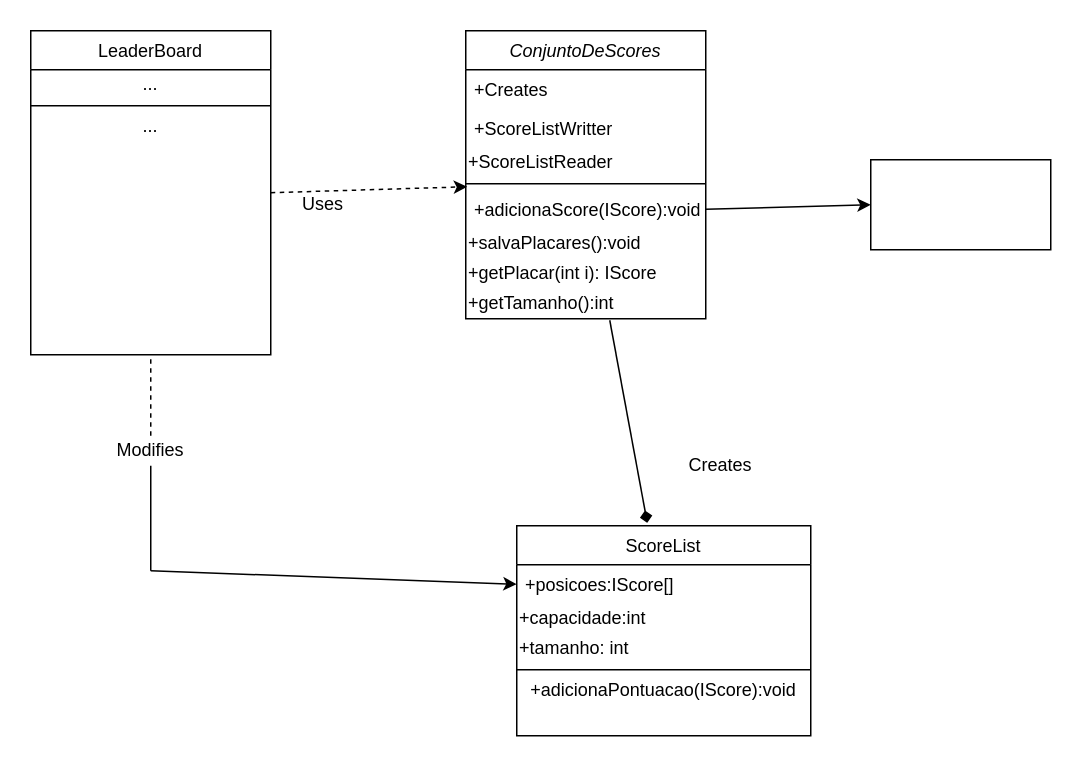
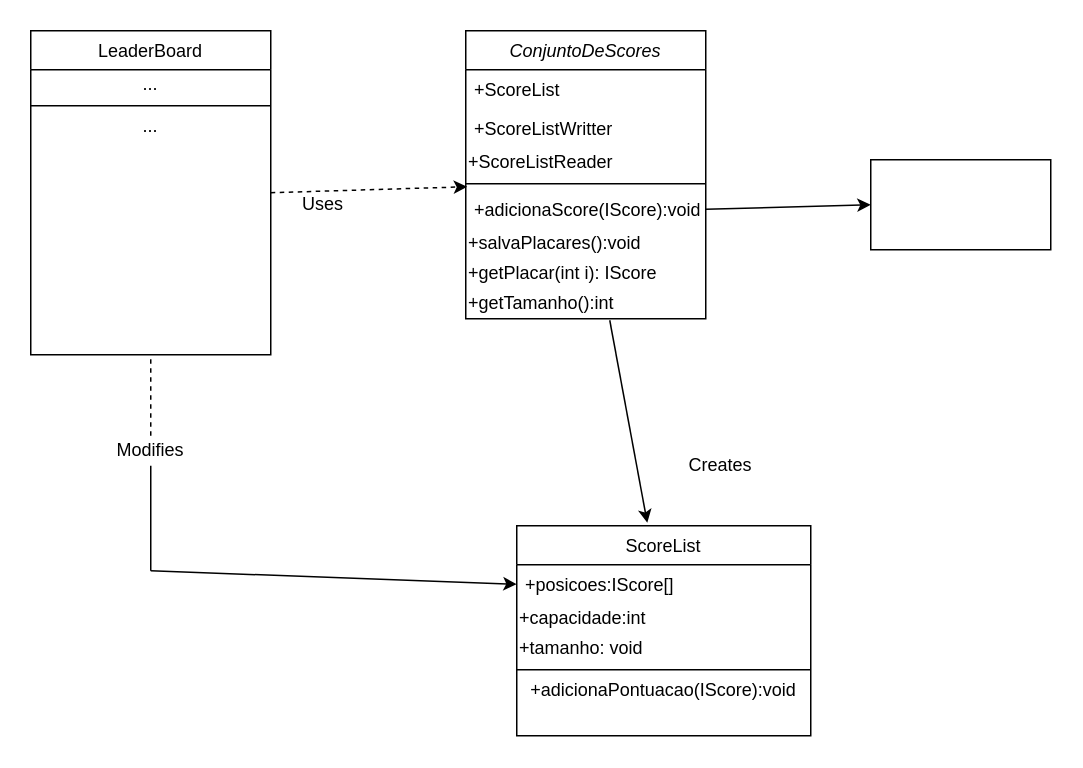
  <mxCell id="0" />
  <mxCell id="1" parent="0" />
  <mxCell id="2" value="" style="endArrow=classic;html=1;exitX=1;exitY=0.5;exitDx=0;exitDy=0;entryX=0.006;entryY=-0.077;entryDx=0;entryDy=0;entryPerimeter=0;dashed=1;" edge="1" parent="1" source="3" target="12"><mxGeometry width="50" height="50" relative="1" as="geometry"><mxPoint x="180" y="170" as="sourcePoint" /><mxPoint x="230" y="120" as="targetPoint" /></mxGeometry></mxCell>
  <mxCell id="3" value="LeaderBoard" style="swimlane;fontStyle=0;align=center;verticalAlign=top;childLayout=stackLayout;horizontal=1;startSize=26;horizontalStack=0;resizeParent=1;resizeLast=0;collapsible=1;marginBottom=0;rounded=0;shadow=0;strokeWidth=1;" parent="1" vertex="1"><mxGeometry x="20" y="20" width="160" height="216" as="geometry"><mxRectangle x="550" y="140" width="160" height="26" as="alternateBounds" /></mxGeometry></mxCell>
  <mxCell id="4" value="..." style="text;html=1;strokeColor=none;fillColor=none;align=center;verticalAlign=middle;whiteSpace=wrap;rounded=0;" vertex="1" parent="3"><mxGeometry y="26" width="160" height="20" as="geometry" /></mxCell>
  <mxCell id="5" value="" style="line;html=1;strokeWidth=1;align=left;verticalAlign=middle;spacingTop=-1;spacingLeft=3;spacingRight=3;rotatable=0;labelPosition=right;points=[];portConstraint=eastwest;" parent="3" vertex="1"><mxGeometry y="46" width="160" height="8" as="geometry" /></mxCell>
  <mxCell id="6" value="..." style="text;html=1;strokeColor=none;fillColor=none;align=center;verticalAlign=middle;whiteSpace=wrap;rounded=0;" vertex="1" parent="3"><mxGeometry y="54" width="160" height="20" as="geometry" /></mxCell>
  <mxCell id="7" value="ConjuntoDeScores" style="swimlane;fontStyle=2;align=center;verticalAlign=top;childLayout=stackLayout;horizontal=1;startSize=26;horizontalStack=0;resizeParent=1;resizeLast=0;collapsible=1;marginBottom=0;rounded=0;shadow=0;strokeWidth=1;" parent="1" vertex="1"><mxGeometry x="310" y="20" width="160" height="192" as="geometry"><mxRectangle x="230" y="140" width="160" height="26" as="alternateBounds" /></mxGeometry></mxCell>
- <mxCell id="8" value="+Creates" style="text;align=left;verticalAlign=top;spacingLeft=4;spacingRight=4;overflow=hidden;rotatable=0;points=[[0,0.5],[1,0.5]];portConstraint=eastwest;rounded=0;shadow=0;html=0;" parent="7" vertex="1"><mxGeometry y="26" width="160" height="26" as="geometry" /></mxCell>
+ <mxCell id="8" value="+ScoreList" style="text;align=left;verticalAlign=top;spacingLeft=4;spacingRight=4;overflow=hidden;rotatable=0;points=[[0,0.5],[1,0.5]];portConstraint=eastwest;rounded=0;shadow=0;html=0;" parent="7" vertex="1"><mxGeometry y="26" width="160" height="26" as="geometry" /></mxCell>
  <mxCell id="9" value="+ScoreListWritter" style="text;align=left;verticalAlign=top;spacingLeft=4;spacingRight=4;overflow=hidden;rotatable=0;points=[[0,0.5],[1,0.5]];portConstraint=eastwest;rounded=0;shadow=0;html=0;" parent="7" vertex="1"><mxGeometry y="52" width="160" height="26" as="geometry" /></mxCell>
  <mxCell id="10" value="+ScoreListReader" style="text;html=1;strokeColor=none;fillColor=none;align=left;verticalAlign=middle;whiteSpace=wrap;rounded=0;rotation=0;" vertex="1" parent="7"><mxGeometry y="78" width="160" height="20" as="geometry" /></mxCell>
  <mxCell id="11" value="" style="line;html=1;strokeWidth=1;align=left;verticalAlign=middle;spacingTop=-1;spacingLeft=3;spacingRight=3;rotatable=0;labelPosition=right;points=[];portConstraint=eastwest;" parent="7" vertex="1"><mxGeometry y="98" width="160" height="8" as="geometry" /></mxCell>
  <mxCell id="12" value="+adicionaScore(IScore):void" style="text;align=left;verticalAlign=top;spacingLeft=4;spacingRight=4;overflow=hidden;rotatable=0;points=[[0,0.5],[1,0.5]];portConstraint=eastwest;" vertex="1" parent="7"><mxGeometry y="106" width="160" height="26" as="geometry" /></mxCell>
  <mxCell id="13" value="+salvaPlacares():void" style="text;html=1;strokeColor=none;fillColor=none;align=left;verticalAlign=middle;whiteSpace=wrap;rounded=0;" vertex="1" parent="7"><mxGeometry y="132" width="160" height="20" as="geometry" /></mxCell>
  <mxCell id="14" value="+getPlacar(int i): IScore" style="text;html=1;strokeColor=none;fillColor=none;align=left;verticalAlign=middle;whiteSpace=wrap;rounded=0;" vertex="1" parent="7"><mxGeometry y="152" width="160" height="20" as="geometry" /></mxCell>
  <mxCell id="15" value="+getTamanho():int" style="text;html=1;strokeColor=none;fillColor=none;align=left;verticalAlign=middle;whiteSpace=wrap;rounded=0;" vertex="1" parent="7"><mxGeometry y="172" width="160" height="20" as="geometry" /></mxCell>
  <mxCell id="16" value="Uses" style="text;html=1;strokeColor=none;fillColor=none;align=center;verticalAlign=middle;whiteSpace=wrap;rounded=0;" vertex="1" parent="1"><mxGeometry x="195" y="126" width="40" height="20" as="geometry" /></mxCell>
  <mxCell id="17" value="" style="rounded=0;whiteSpace=wrap;html=1;align=left;" vertex="1" parent="1"><mxGeometry x="580" y="106" width="120" height="60" as="geometry" /></mxCell>
  <mxCell id="18" value="" style="endArrow=classic;html=1;entryX=0;entryY=0.5;entryDx=0;entryDy=0;exitX=1;exitY=0.5;exitDx=0;exitDy=0;" edge="1" parent="1" source="12" target="17"><mxGeometry width="50" height="50" relative="1" as="geometry"><mxPoint x="470" y="170" as="sourcePoint" /><mxPoint x="520" y="120" as="targetPoint" /></mxGeometry></mxCell>
  <mxCell id="19" value="ScoreList" style="swimlane;fontStyle=0;align=center;verticalAlign=top;childLayout=stackLayout;horizontal=1;startSize=26;horizontalStack=0;resizeParent=1;resizeLast=0;collapsible=1;marginBottom=0;rounded=0;shadow=0;strokeWidth=1;" parent="1" vertex="1"><mxGeometry x="344" y="350" width="196" height="140" as="geometry"><mxRectangle x="340" y="380" width="170" height="26" as="alternateBounds" /></mxGeometry></mxCell>
  <mxCell id="20" value="+posicoes:IScore[]" style="text;align=left;verticalAlign=top;spacingLeft=4;spacingRight=4;overflow=hidden;rotatable=0;points=[[0,0.5],[1,0.5]];portConstraint=eastwest;" parent="19" vertex="1"><mxGeometry y="26" width="196" height="26" as="geometry" /></mxCell>
  <mxCell id="21" value="+capacidade:int" style="text;html=1;strokeColor=none;fillColor=none;align=left;verticalAlign=middle;whiteSpace=wrap;rounded=0;" vertex="1" parent="19"><mxGeometry y="52" width="196" height="20" as="geometry" /></mxCell>
- <mxCell id="22" value="+tamanho: int" style="text;html=1;strokeColor=none;fillColor=none;align=left;verticalAlign=middle;whiteSpace=wrap;rounded=0;" vertex="1" parent="19"><mxGeometry y="72" width="196" height="20" as="geometry" /></mxCell>
+ <mxCell id="22" value="+tamanho: void" style="text;html=1;strokeColor=none;fillColor=none;align=left;verticalAlign=middle;whiteSpace=wrap;rounded=0;" vertex="1" parent="19"><mxGeometry y="72" width="196" height="20" as="geometry" /></mxCell>
  <mxCell id="23" value="" style="line;html=1;strokeWidth=1;align=left;verticalAlign=middle;spacingTop=-1;spacingLeft=3;spacingRight=3;rotatable=0;labelPosition=right;points=[];portConstraint=eastwest;" parent="19" vertex="1"><mxGeometry y="92" width="196" height="8" as="geometry" /></mxCell>
  <mxCell id="24" value="+adicionaPontuacao(IScore):void" style="text;html=1;strokeColor=none;fillColor=none;align=center;verticalAlign=middle;whiteSpace=wrap;rounded=0;" vertex="1" parent="19"><mxGeometry y="100" width="196" height="20" as="geometry" /></mxCell>
- <mxCell id="25" value="" style="endArrow=diamond;html=1;exitX=0.6;exitY=1.05;exitDx=0;exitDy=0;exitPerimeter=0;entryX=0.444;entryY=-0.014;entryDx=0;entryDy=0;entryPerimeter=0;" edge="1" parent="1" source="15" target="19"><mxGeometry width="50" height="50" relative="1" as="geometry"><mxPoint x="400" y="310" as="sourcePoint" /><mxPoint x="450" y="260" as="targetPoint" /></mxGeometry></mxCell>
+ <mxCell id="25" value="" style="endArrow=classic;html=1;exitX=0.6;exitY=1.05;exitDx=0;exitDy=0;exitPerimeter=0;entryX=0.444;entryY=-0.014;entryDx=0;entryDy=0;entryPerimeter=0;" edge="1" parent="1" source="15" target="19"><mxGeometry width="50" height="50" relative="1" as="geometry"><mxPoint x="400" y="310" as="sourcePoint" /><mxPoint x="450" y="260" as="targetPoint" /></mxGeometry></mxCell>
  <mxCell id="26" value="Creates" style="text;html=1;strokeColor=none;fillColor=none;align=center;verticalAlign=middle;whiteSpace=wrap;rounded=0;" vertex="1" parent="1"><mxGeometry x="460" y="300" width="40" height="20" as="geometry" /></mxCell>
  <mxCell id="27" value="" style="endArrow=classic;html=1;entryX=0;entryY=0.5;entryDx=0;entryDy=0;" edge="1" parent="1" target="20"><mxGeometry width="50" height="50" relative="1" as="geometry"><mxPoint x="100" y="380" as="sourcePoint" /><mxPoint x="190" y="320" as="targetPoint" /></mxGeometry></mxCell>
  <mxCell id="28" value="" style="endArrow=none;html=1;entryX=0.5;entryY=1;entryDx=0;entryDy=0;dashed=1;" edge="1" parent="1" source="29" target="3"><mxGeometry width="50" height="50" relative="1" as="geometry"><mxPoint x="100" y="380" as="sourcePoint" /><mxPoint x="130" y="240" as="targetPoint" /></mxGeometry></mxCell>
  <mxCell id="29" value="Modifies" style="text;html=1;strokeColor=none;fillColor=none;align=center;verticalAlign=middle;whiteSpace=wrap;rounded=0;" vertex="1" parent="1"><mxGeometry x="80" y="290" width="40" height="20" as="geometry" /></mxCell>
  <mxCell id="30" value="" style="endArrow=none;html=1;entryX=0.5;entryY=1;entryDx=0;entryDy=0;" edge="1" parent="1" target="29"><mxGeometry width="50" height="50" relative="1" as="geometry"><mxPoint x="100" y="380" as="sourcePoint" /><mxPoint x="100" y="236" as="targetPoint" /></mxGeometry></mxCell>
